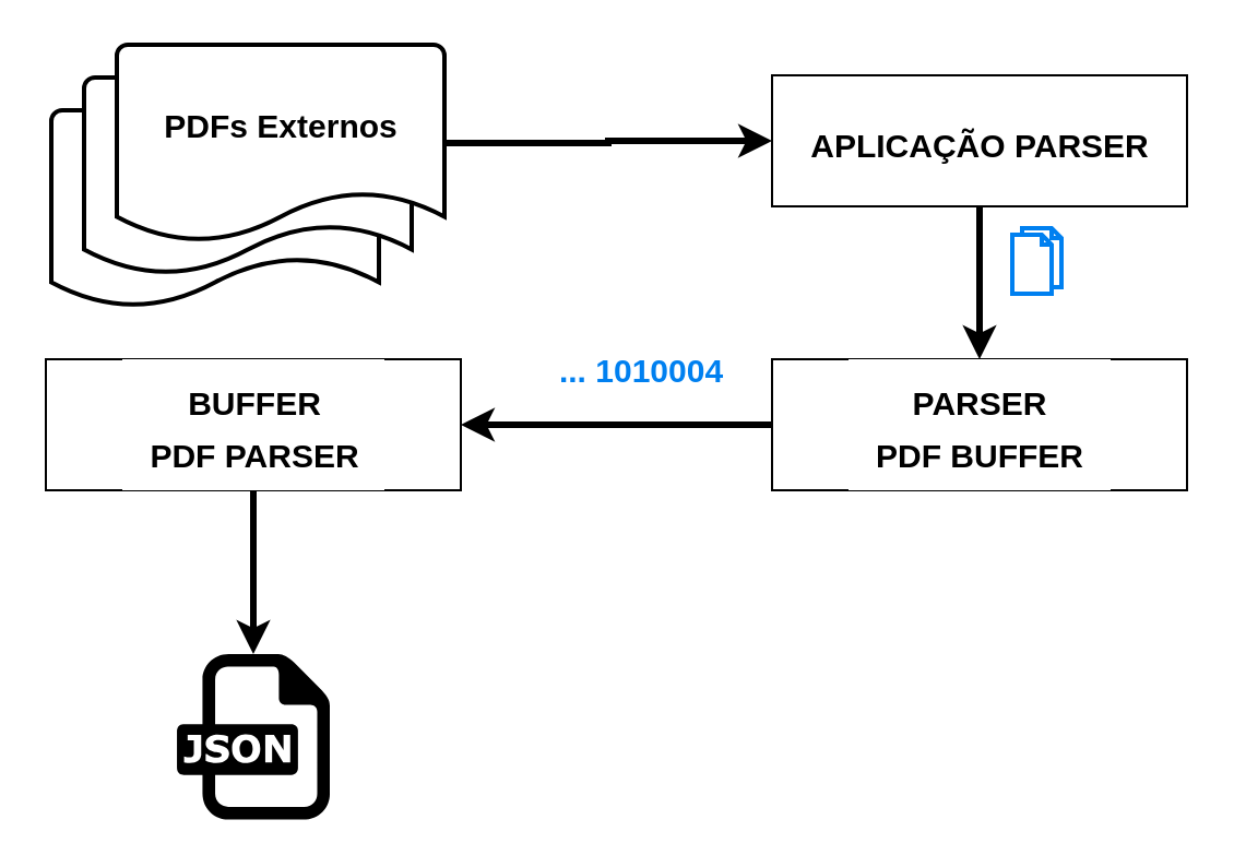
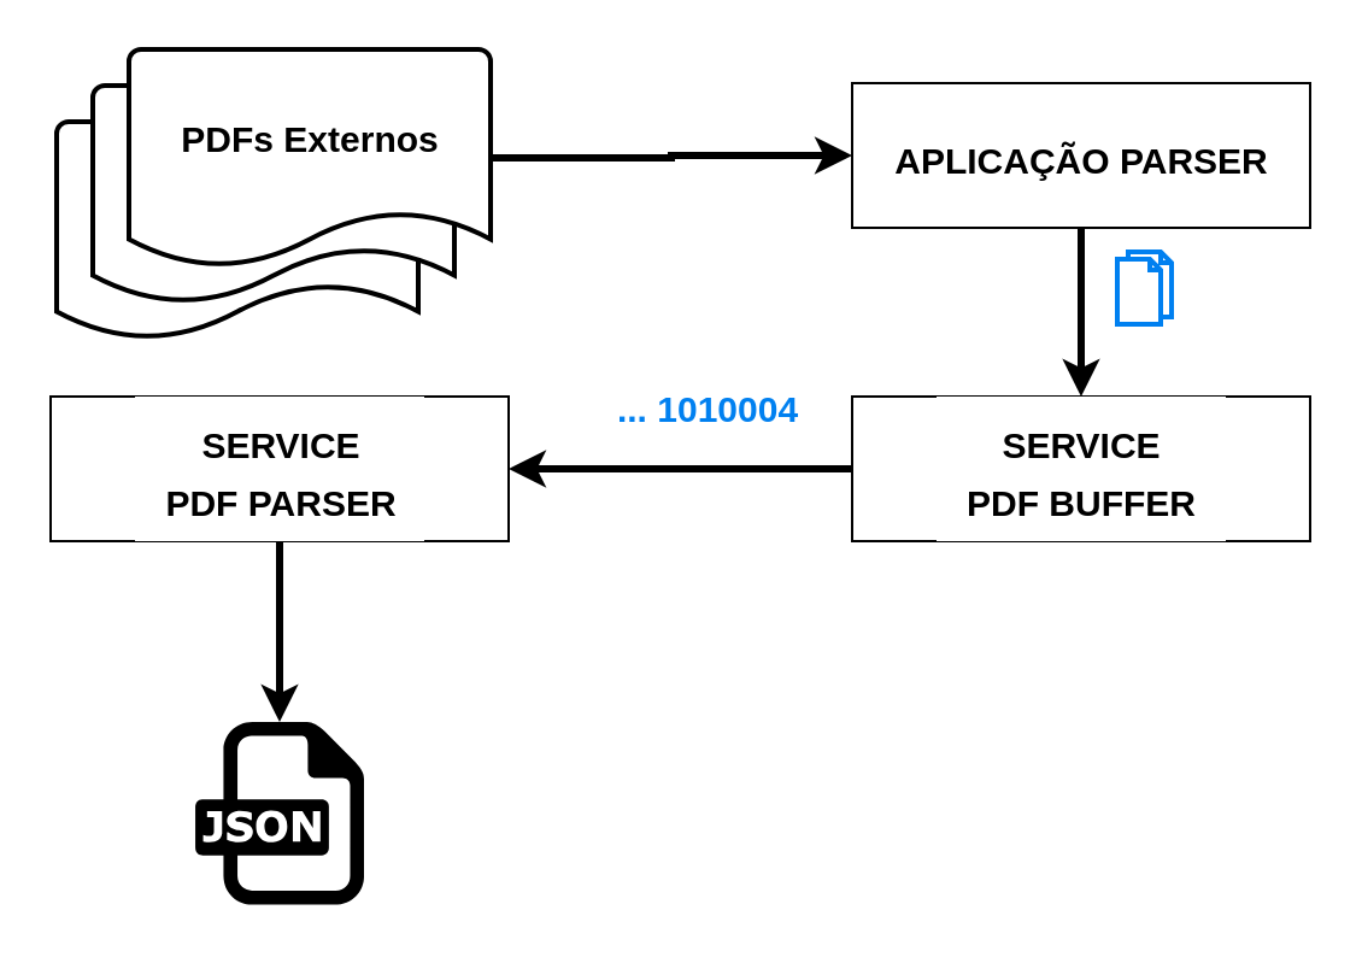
  <mxCell id="0" />
  <mxCell id="1" parent="0" />
  <mxCell id="2" value="" style="group" vertex="1" connectable="0" parent="1"><mxGeometry x="23" y="20" width="185" height="120" as="geometry" /></mxCell>
  <mxCell id="3" value="" style="group" vertex="1" connectable="0" parent="2"><mxGeometry width="180" height="120" as="geometry" /></mxCell>
  <mxCell id="4" value="" style="strokeWidth=2;html=1;shape=mxgraph.flowchart.document2;whiteSpace=wrap;size=0.25;" vertex="1" parent="3"><mxGeometry y="30" width="150" height="90" as="geometry" /></mxCell>
  <mxCell id="5" value="" style="strokeWidth=2;html=1;shape=mxgraph.flowchart.document2;whiteSpace=wrap;size=0.25;" vertex="1" parent="3"><mxGeometry x="15" y="15" width="150" height="90" as="geometry" /></mxCell>
  <mxCell id="6" value="" style="strokeWidth=2;html=1;shape=mxgraph.flowchart.document2;whiteSpace=wrap;size=0.25;" vertex="1" parent="3"><mxGeometry x="30" width="150" height="90" as="geometry" /></mxCell>
  <mxCell id="7" value="&lt;font style=&quot;font-size: 15px;&quot;&gt;&lt;b&gt;PDFs Externos&lt;/b&gt;&lt;/font&gt;" style="text;html=1;align=center;verticalAlign=middle;resizable=0;points=[];autosize=1;strokeColor=none;fillColor=none;fontSize=20;" vertex="1" parent="3"><mxGeometry x="40" y="15" width="130" height="40" as="geometry" /></mxCell>
  <mxCell id="8" style="edgeStyle=orthogonalEdgeStyle;rounded=0;orthogonalLoop=1;jettySize=auto;html=1;entryX=0;entryY=0.5;entryDx=0;entryDy=0;strokeWidth=3;" edge="1" parent="1" source="6" target="10"><mxGeometry relative="1" as="geometry" /></mxCell>
  <mxCell id="9" value="" style="group;fillColor=#f8cecc;strokeColor=#b85450;fillStyle=solid;" vertex="1" connectable="0" parent="1"><mxGeometry x="353" y="34" width="190" height="60" as="geometry" /></mxCell>
  <mxCell id="10" value="" style="rounded=0;whiteSpace=wrap;html=1;" vertex="1" parent="9"><mxGeometry width="190" height="60" as="geometry" /></mxCell>
  <mxCell id="11" value="&lt;span style=&quot;font-size: 15px;&quot;&gt;&lt;b&gt;APLICAÇÃO PARSER&lt;/b&gt;&lt;/span&gt;" style="text;html=1;align=center;verticalAlign=middle;resizable=0;points=[];autosize=1;strokeColor=none;fillColor=default;fontSize=20;" vertex="1" parent="9"><mxGeometry x="15" y="10" width="160" height="40" as="geometry" /></mxCell>
  <mxCell id="12" value="" style="group;fillColor=#f8cecc;strokeColor=#b85450;fillStyle=solid;" vertex="1" connectable="0" parent="1"><mxGeometry x="353" y="164" width="190" height="60" as="geometry" /></mxCell>
  <mxCell id="13" value="" style="rounded=0;whiteSpace=wrap;html=1;" vertex="1" parent="12"><mxGeometry width="190" height="60" as="geometry" /></mxCell>
- <mxCell id="14" value="&lt;span style=&quot;font-size: 15px;&quot;&gt;&lt;b&gt;PARSER&lt;br&gt;PDF BUFFER&lt;/b&gt;&lt;br&gt;&lt;/span&gt;" style="text;html=1;align=center;verticalAlign=middle;resizable=0;points=[];autosize=1;strokeColor=none;fillColor=default;fontSize=20;" vertex="1" parent="12"><mxGeometry x="35" width="120" height="60" as="geometry" /></mxCell>
+ <mxCell id="14" value="&lt;span style=&quot;font-size: 15px;&quot;&gt;&lt;b&gt;SERVICE&lt;br&gt;PDF BUFFER&lt;/b&gt;&lt;br&gt;&lt;/span&gt;" style="text;html=1;align=center;verticalAlign=middle;resizable=0;points=[];autosize=1;strokeColor=none;fillColor=default;fontSize=20;" vertex="1" parent="12"><mxGeometry x="35" width="120" height="60" as="geometry" /></mxCell>
  <mxCell id="15" style="edgeStyle=orthogonalEdgeStyle;rounded=0;orthogonalLoop=1;jettySize=auto;html=1;strokeWidth=3;" edge="1" parent="1" source="10" target="14"><mxGeometry relative="1" as="geometry" /></mxCell>
  <mxCell id="16" value="" style="html=1;verticalLabelPosition=bottom;align=center;labelBackgroundColor=#ffffff;verticalAlign=top;strokeWidth=2;strokeColor=#0080F0;shadow=0;dashed=0;shape=mxgraph.ios7.icons.documents;" vertex="1" parent="1"><mxGeometry x="463" y="104" width="22.5" height="30" as="geometry" /></mxCell>
  <mxCell id="17" value="" style="group;fillColor=#f8cecc;strokeColor=#b85450;fillStyle=solid;" vertex="1" connectable="0" parent="1"><mxGeometry x="20.5" y="164" width="190" height="60" as="geometry" /></mxCell>
  <mxCell id="18" value="" style="rounded=0;whiteSpace=wrap;html=1;" vertex="1" parent="17"><mxGeometry width="190" height="60" as="geometry" /></mxCell>
- <mxCell id="19" value="&lt;span style=&quot;font-size: 15px;&quot;&gt;&lt;b&gt;BUFFER&lt;br&gt;PDF PARSER&lt;/b&gt;&lt;br&gt;&lt;/span&gt;" style="text;html=1;align=center;verticalAlign=middle;resizable=0;points=[];autosize=1;strokeColor=none;fillColor=default;fontSize=20;" vertex="1" parent="17"><mxGeometry x="35" width="120" height="60" as="geometry" /></mxCell>
+ <mxCell id="19" value="&lt;span style=&quot;font-size: 15px;&quot;&gt;&lt;b&gt;SERVICE&lt;br&gt;PDF PARSER&lt;/b&gt;&lt;br&gt;&lt;/span&gt;" style="text;html=1;align=center;verticalAlign=middle;resizable=0;points=[];autosize=1;strokeColor=none;fillColor=default;fontSize=20;" vertex="1" parent="17"><mxGeometry x="35" width="120" height="60" as="geometry" /></mxCell>
  <mxCell id="20" style="edgeStyle=orthogonalEdgeStyle;rounded=0;orthogonalLoop=1;jettySize=auto;html=1;strokeWidth=3;exitX=0;exitY=0.5;exitDx=0;exitDy=0;" edge="1" parent="1" source="13" target="18"><mxGeometry relative="1" as="geometry" /></mxCell>
  <mxCell id="21" value="&lt;font color=&quot;#0080f0&quot; size=&quot;1&quot;&gt;&lt;b style=&quot;font-size: 15px;&quot;&gt;... 1010004&lt;/b&gt;&lt;/font&gt;" style="text;html=1;align=center;verticalAlign=middle;resizable=0;points=[];autosize=1;strokeColor=none;fillColor=none;" vertex="1" parent="1"><mxGeometry x="243" y="154" width="100" height="30" as="geometry" /></mxCell>
  <mxCell id="22" value="" style="dashed=0;outlineConnect=0;html=1;align=center;labelPosition=center;verticalLabelPosition=bottom;verticalAlign=top;shape=mxgraph.weblogos.json;strokeColor=#0080F0;fillColor=#0080F0;" vertex="1" parent="1"><mxGeometry x="80.5" y="299" width="70" height="75.8" as="geometry" /></mxCell>
  <mxCell id="23" style="edgeStyle=orthogonalEdgeStyle;rounded=0;orthogonalLoop=1;jettySize=auto;html=1;strokeWidth=3;" edge="1" parent="1" source="18" target="22"><mxGeometry relative="1" as="geometry" /></mxCell>
